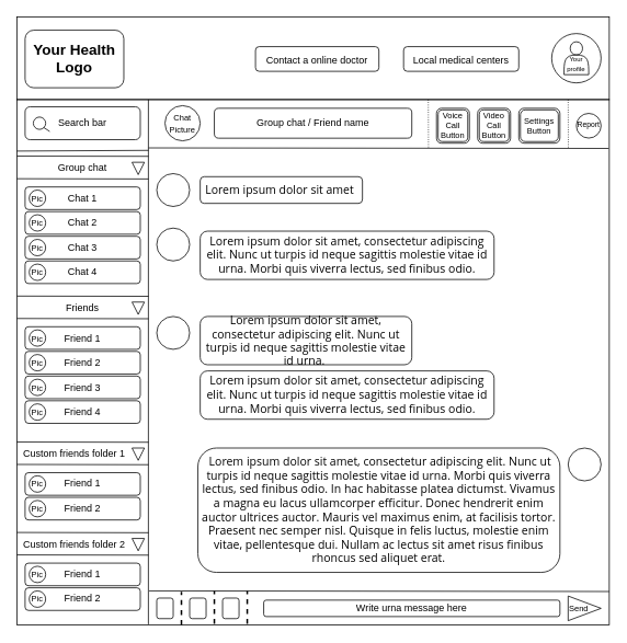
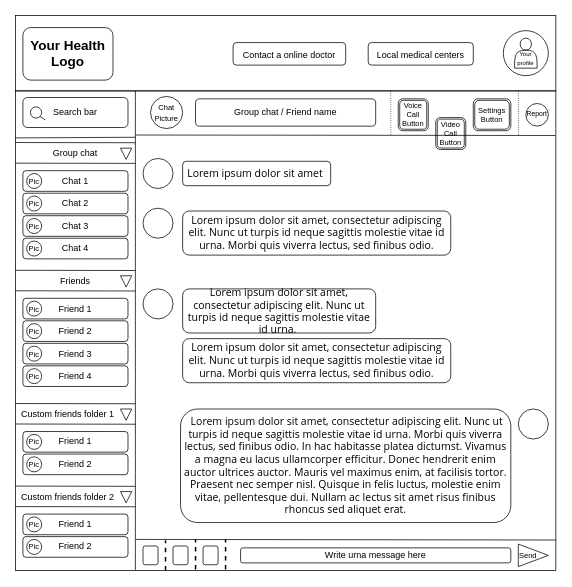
  <mxCell id="0" />
  <mxCell id="1" parent="0" />
  <mxCell id="2" value="" style="rounded=0;whiteSpace=wrap;html=1;fillColor=none;" parent="1" vertex="1"><mxGeometry x="20" y="120.62" width="720" height="638.75" as="geometry" /></mxCell>
  <mxCell id="3" value="" style="endArrow=none;html=1;rounded=0;entryX=0.222;entryY=0;entryDx=0;entryDy=0;entryPerimeter=0;exitX=0.222;exitY=0.999;exitDx=0;exitDy=0;exitPerimeter=0;" parent="1" source="2" target="2" edge="1"><mxGeometry width="50" height="50" relative="1" as="geometry"><mxPoint x="250" y="489.37" as="sourcePoint" /><mxPoint x="300" y="439.37" as="targetPoint" /></mxGeometry></mxCell>
  <mxCell id="4" value="" style="endArrow=none;html=1;rounded=0;exitX=0;exitY=0.098;exitDx=0;exitDy=0;exitPerimeter=0;" parent="1" source="2" edge="1"><mxGeometry width="50" height="50" relative="1" as="geometry"><mxPoint x="250" y="489.37" as="sourcePoint" /><mxPoint x="180" y="182.37" as="targetPoint" /></mxGeometry></mxCell>
  <mxCell id="5" value="Search bar" style="rounded=1;whiteSpace=wrap;html=1;fillColor=none;" parent="1" vertex="1"><mxGeometry x="30" y="129.37" width="140" height="40" as="geometry" /></mxCell>
  <mxCell id="6" value="" style="ellipse;whiteSpace=wrap;html=1;aspect=fixed;fillColor=none;" parent="1" vertex="1"><mxGeometry x="40" y="141.87" width="15" height="15" as="geometry" /></mxCell>
  <mxCell id="7" value="" style="endArrow=none;html=1;rounded=0;entryX=1;entryY=1;entryDx=0;entryDy=0;exitX=0.214;exitY=0.75;exitDx=0;exitDy=0;exitPerimeter=0;" parent="1" source="5" target="6" edge="1"><mxGeometry width="50" height="50" relative="1" as="geometry"><mxPoint x="60" y="159.37" as="sourcePoint" /><mxPoint x="300" y="439.37" as="targetPoint" /></mxGeometry></mxCell>
  <mxCell id="8" value="" style="endArrow=none;html=1;rounded=0;exitX=0;exitY=0.098;exitDx=0;exitDy=0;exitPerimeter=0;" parent="1" edge="1"><mxGeometry width="50" height="50" relative="1" as="geometry"><mxPoint x="20" y="359.59" as="sourcePoint" /><mxPoint x="180" y="359.87" as="targetPoint" /></mxGeometry></mxCell>
  <mxCell id="9" value="" style="endArrow=none;html=1;rounded=0;exitX=0;exitY=0.098;exitDx=0;exitDy=0;exitPerimeter=0;" parent="1" edge="1"><mxGeometry width="50" height="50" relative="1" as="geometry"><mxPoint x="20" y="386.87" as="sourcePoint" /><mxPoint x="180" y="387.15" as="targetPoint" /></mxGeometry></mxCell>
  <mxCell id="10" value="" style="triangle;whiteSpace=wrap;html=1;fillColor=none;rotation=90;" parent="1" vertex="1"><mxGeometry x="160" y="366.87" width="15" height="15" as="geometry" /></mxCell>
  <mxCell id="11" value="Friends" style="rounded=0;whiteSpace=wrap;html=1;fillColor=none;strokeColor=none;" parent="1" vertex="1"><mxGeometry x="70" y="359.37" width="60" height="30" as="geometry" /></mxCell>
  <mxCell id="12" value="Friend 1" style="rounded=1;whiteSpace=wrap;html=1;fillColor=none;" parent="1" vertex="1"><mxGeometry x="30" y="396.87" width="140" height="27.5" as="geometry" /></mxCell>
  <mxCell id="13" value="Friend 2" style="rounded=1;whiteSpace=wrap;html=1;fillColor=none;" parent="1" vertex="1"><mxGeometry x="30" y="426.87" width="140" height="27.5" as="geometry" /></mxCell>
  <mxCell id="14" value="Friend 3" style="rounded=1;whiteSpace=wrap;html=1;fillColor=none;" parent="1" vertex="1"><mxGeometry x="30" y="456.87" width="140" height="27.5" as="geometry" /></mxCell>
  <mxCell id="15" value="Friend 4" style="rounded=1;whiteSpace=wrap;html=1;fillColor=none;" parent="1" vertex="1"><mxGeometry x="30" y="486.87" width="140" height="27.5" as="geometry" /></mxCell>
  <mxCell id="16" value="" style="endArrow=none;html=1;rounded=0;exitX=0;exitY=0.098;exitDx=0;exitDy=0;exitPerimeter=0;" parent="1" edge="1"><mxGeometry width="50" height="50" relative="1" as="geometry"><mxPoint x="20" y="537.09" as="sourcePoint" /><mxPoint x="180" y="537.37" as="targetPoint" /></mxGeometry></mxCell>
  <mxCell id="17" value="" style="endArrow=none;html=1;rounded=0;exitX=0;exitY=0.098;exitDx=0;exitDy=0;exitPerimeter=0;" parent="1" edge="1"><mxGeometry width="50" height="50" relative="1" as="geometry"><mxPoint x="20" y="564.37" as="sourcePoint" /><mxPoint x="180" y="564.65" as="targetPoint" /></mxGeometry></mxCell>
  <mxCell id="18" value="" style="triangle;whiteSpace=wrap;html=1;fillColor=none;rotation=90;" parent="1" vertex="1"><mxGeometry x="160" y="544.37" width="15" height="15" as="geometry" /></mxCell>
  <mxCell id="19" value="Custom friends folder 1" style="rounded=0;whiteSpace=wrap;html=1;fillColor=none;strokeColor=none;" parent="1" vertex="1"><mxGeometry x="20" y="536.87" width="140" height="30" as="geometry" /></mxCell>
  <mxCell id="20" value="Friend 1" style="rounded=1;whiteSpace=wrap;html=1;fillColor=none;" parent="1" vertex="1"><mxGeometry x="30" y="574.37" width="140" height="27.5" as="geometry" /></mxCell>
  <mxCell id="21" value="Friend 2" style="rounded=1;whiteSpace=wrap;html=1;fillColor=none;" parent="1" vertex="1"><mxGeometry x="30" y="604.37" width="140" height="27.5" as="geometry" /></mxCell>
  <mxCell id="22" value="" style="endArrow=none;html=1;rounded=0;exitX=0;exitY=0.098;exitDx=0;exitDy=0;exitPerimeter=0;" parent="1" edge="1"><mxGeometry width="50" height="50" relative="1" as="geometry"><mxPoint x="20" y="647.09" as="sourcePoint" /><mxPoint x="180" y="647.37" as="targetPoint" /></mxGeometry></mxCell>
  <mxCell id="23" value="" style="endArrow=none;html=1;rounded=0;exitX=0;exitY=0.098;exitDx=0;exitDy=0;exitPerimeter=0;" parent="1" edge="1"><mxGeometry width="50" height="50" relative="1" as="geometry"><mxPoint x="20" y="674.37" as="sourcePoint" /><mxPoint x="180" y="674.65" as="targetPoint" /></mxGeometry></mxCell>
  <mxCell id="24" value="" style="triangle;whiteSpace=wrap;html=1;fillColor=none;rotation=90;" parent="1" vertex="1"><mxGeometry x="160" y="654.37" width="15" height="15" as="geometry" /></mxCell>
  <mxCell id="25" value="Custom friends folder 2" style="rounded=0;whiteSpace=wrap;html=1;fillColor=none;strokeColor=none;" parent="1" vertex="1"><mxGeometry x="20" y="646.87" width="140" height="30" as="geometry" /></mxCell>
  <mxCell id="26" value="Friend 1" style="rounded=1;whiteSpace=wrap;html=1;fillColor=none;" parent="1" vertex="1"><mxGeometry x="30" y="684.37" width="140" height="27.5" as="geometry" /></mxCell>
  <mxCell id="27" value="Friend 2" style="rounded=1;whiteSpace=wrap;html=1;fillColor=none;" parent="1" vertex="1"><mxGeometry x="30" y="714.37" width="140" height="27.5" as="geometry" /></mxCell>
  <mxCell id="28" value="" style="endArrow=none;html=1;rounded=0;exitX=0;exitY=0.098;exitDx=0;exitDy=0;exitPerimeter=0;" parent="1" edge="1"><mxGeometry width="50" height="50" relative="1" as="geometry"><mxPoint x="20" y="216.87" as="sourcePoint" /><mxPoint x="180" y="217.15" as="targetPoint" /></mxGeometry></mxCell>
  <mxCell id="29" value="" style="triangle;whiteSpace=wrap;html=1;fillColor=none;rotation=90;" parent="1" vertex="1"><mxGeometry x="160" y="196.87" width="15" height="15" as="geometry" /></mxCell>
  <mxCell id="30" value="Chat 1" style="rounded=1;whiteSpace=wrap;html=1;fillColor=none;" parent="1" vertex="1"><mxGeometry x="30" y="226.87" width="140" height="27.5" as="geometry" /></mxCell>
  <mxCell id="31" value="Chat 2" style="rounded=1;whiteSpace=wrap;html=1;fillColor=none;" parent="1" vertex="1"><mxGeometry x="30" y="256.87" width="140" height="27.5" as="geometry" /></mxCell>
  <mxCell id="32" value="Chat 3" style="rounded=1;whiteSpace=wrap;html=1;fillColor=none;" parent="1" vertex="1"><mxGeometry x="30" y="286.87" width="140" height="27.5" as="geometry" /></mxCell>
  <mxCell id="33" value="Chat 4" style="rounded=1;whiteSpace=wrap;html=1;fillColor=none;" parent="1" vertex="1"><mxGeometry x="30" y="316.87" width="140" height="27.5" as="geometry" /></mxCell>
  <mxCell id="34" value="Group chat" style="rounded=0;whiteSpace=wrap;html=1;fillColor=none;strokeColor=none;" parent="1" vertex="1"><mxGeometry x="45" y="189.37" width="110" height="30" as="geometry" /></mxCell>
  <mxCell id="35" value="" style="endArrow=none;html=1;rounded=0;exitX=0;exitY=0.098;exitDx=0;exitDy=0;exitPerimeter=0;" parent="1" edge="1"><mxGeometry width="50" height="50" relative="1" as="geometry"><mxPoint x="20" y="189.37" as="sourcePoint" /><mxPoint x="180" y="189.65" as="targetPoint" /></mxGeometry></mxCell>
  <mxCell id="36" value="" style="endArrow=none;html=1;rounded=0;entryX=0.999;entryY=0.093;entryDx=0;entryDy=0;entryPerimeter=0;" parent="1" target="2" edge="1"><mxGeometry width="50" height="50" relative="1" as="geometry"><mxPoint x="180" y="179.37" as="sourcePoint" /><mxPoint x="230" y="129.37" as="targetPoint" /></mxGeometry></mxCell>
  <mxCell id="37" value="Group chat / Friend name" style="rounded=1;whiteSpace=wrap;html=1;fillColor=none;" parent="1" vertex="1"><mxGeometry x="260" y="131.17" width="240" height="36.41" as="geometry" /></mxCell>
  <mxCell id="38" value="&lt;font&gt;&lt;font style=&quot;font-size: 10px&quot;&gt;Chat Picture&lt;/font&gt;&lt;br&gt;&lt;/font&gt;" style="ellipse;whiteSpace=wrap;html=1;aspect=fixed;fillColor=none;" parent="1" vertex="1"><mxGeometry x="200" y="127.97" width="42.82" height="42.82" as="geometry" /></mxCell>
  <mxCell id="39" value="" style="endArrow=none;html=1;rounded=0;fontSize=10;entryX=0.583;entryY=0;entryDx=0;entryDy=0;entryPerimeter=0;dashed=1;dashPattern=1 2;" parent="1" edge="1"><mxGeometry width="50" height="50" relative="1" as="geometry"><mxPoint x="520.24" y="178.74" as="sourcePoint" /><mxPoint x="520" y="119.99" as="targetPoint" /></mxGeometry></mxCell>
  <mxCell id="40" value="Pic" style="ellipse;whiteSpace=wrap;html=1;aspect=fixed;fontSize=10;fillColor=none;" parent="1" vertex="1"><mxGeometry x="35" y="230.62" width="20" height="20" as="geometry" /></mxCell>
  <mxCell id="41" value="Pic" style="ellipse;whiteSpace=wrap;html=1;aspect=fixed;fontSize=10;fillColor=none;" parent="1" vertex="1"><mxGeometry x="35" y="260.62" width="20" height="20" as="geometry" /></mxCell>
  <mxCell id="42" value="Pic" style="ellipse;whiteSpace=wrap;html=1;aspect=fixed;fontSize=10;fillColor=none;" parent="1" vertex="1"><mxGeometry x="35" y="290.62" width="20" height="20" as="geometry" /></mxCell>
  <mxCell id="43" value="Pic" style="ellipse;whiteSpace=wrap;html=1;aspect=fixed;fontSize=10;fillColor=none;" parent="1" vertex="1"><mxGeometry x="35" y="320.62" width="20" height="20" as="geometry" /></mxCell>
  <mxCell id="44" value="Pic" style="ellipse;whiteSpace=wrap;html=1;aspect=fixed;fontSize=10;fillColor=none;" parent="1" vertex="1"><mxGeometry x="35" y="400.62" width="20" height="20" as="geometry" /></mxCell>
  <mxCell id="45" value="Pic" style="ellipse;whiteSpace=wrap;html=1;aspect=fixed;fontSize=10;fillColor=none;" parent="1" vertex="1"><mxGeometry x="35" y="430.62" width="20" height="20" as="geometry" /></mxCell>
  <mxCell id="46" value="Pic" style="ellipse;whiteSpace=wrap;html=1;aspect=fixed;fontSize=10;fillColor=none;" parent="1" vertex="1"><mxGeometry x="35" y="460.62" width="20" height="20" as="geometry" /></mxCell>
  <mxCell id="47" value="Pic" style="ellipse;whiteSpace=wrap;html=1;aspect=fixed;fontSize=10;fillColor=none;" parent="1" vertex="1"><mxGeometry x="35" y="490.62" width="20" height="20" as="geometry" /></mxCell>
  <mxCell id="48" value="Pic" style="ellipse;whiteSpace=wrap;html=1;aspect=fixed;fontSize=10;fillColor=none;" parent="1" vertex="1"><mxGeometry x="35" y="578.12" width="20" height="20" as="geometry" /></mxCell>
  <mxCell id="49" value="Pic" style="ellipse;whiteSpace=wrap;html=1;aspect=fixed;fontSize=10;fillColor=none;" parent="1" vertex="1"><mxGeometry x="35" y="608.12" width="20" height="20" as="geometry" /></mxCell>
  <mxCell id="50" value="Pic" style="ellipse;whiteSpace=wrap;html=1;aspect=fixed;fontSize=10;fillColor=none;" parent="1" vertex="1"><mxGeometry x="35" y="688.12" width="20" height="20" as="geometry" /></mxCell>
  <mxCell id="51" value="Pic" style="ellipse;whiteSpace=wrap;html=1;aspect=fixed;fontSize=10;fillColor=none;" parent="1" vertex="1"><mxGeometry x="35" y="718.12" width="20" height="20" as="geometry" /></mxCell>
  <mxCell id="52" value="Voice Call&lt;br&gt;Button&lt;br&gt;" style="shape=ext;double=1;rounded=1;whiteSpace=wrap;html=1;fontSize=10;fillColor=none;" parent="1" vertex="1"><mxGeometry x="530" y="131.17" width="40" height="42.49" as="geometry" /></mxCell>
- <mxCell id="53" value="Video&lt;br&gt;Call&lt;br&gt;Button" style="shape=ext;double=1;rounded=1;whiteSpace=wrap;html=1;fontSize=10;fillColor=none;" parent="1" vertex="1"><mxGeometry x="580" y="131.17" width="40" height="42.49" as="geometry" /></mxCell>
+ <mxCell id="53" value="Video&lt;br&gt;Call&lt;br&gt;Button" style="shape=ext;double=1;rounded=1;whiteSpace=wrap;html=1;fontSize=10;fillColor=none;" parent="1" vertex="1"><mxGeometry x="580" y="156.17" width="40" height="42.49" as="geometry" /></mxCell>
  <mxCell id="54" value="Settings&lt;br&gt;Button" style="shape=ext;double=1;rounded=1;whiteSpace=wrap;html=1;fontSize=10;fillColor=none;" parent="1" vertex="1"><mxGeometry x="630" y="131.17" width="50" height="42.49" as="geometry" /></mxCell>
  <mxCell id="55" value="" style="endArrow=none;html=1;rounded=0;entryX=0.999;entryY=0.093;entryDx=0;entryDy=0;entryPerimeter=0;" parent="1" edge="1"><mxGeometry width="50" height="50" relative="1" as="geometry"><mxPoint x="180.72" y="718.12" as="sourcePoint" /><mxPoint x="740" y="718.89" as="targetPoint" /></mxGeometry></mxCell>
  <mxCell id="56" value="&lt;font style=&quot;font-size: 12px&quot;&gt;Write urna message here&lt;/font&gt;" style="rounded=1;whiteSpace=wrap;html=1;fontSize=10;fillColor=none;" parent="1" vertex="1"><mxGeometry x="320" y="729.37" width="360" height="20" as="geometry" /></mxCell>
  <mxCell id="57" value="Send&amp;nbsp; &amp;nbsp; &amp;nbsp;" style="triangle;whiteSpace=wrap;html=1;fontSize=10;fillColor=none;" parent="1" vertex="1"><mxGeometry x="690" y="724.37" width="40" height="30" as="geometry" /></mxCell>
  <mxCell id="58" value="" style="ellipse;whiteSpace=wrap;html=1;aspect=fixed;fontSize=8;fillColor=none;" parent="1" vertex="1"><mxGeometry x="690" y="544.37" width="40" height="40" as="geometry" /></mxCell>
  <mxCell id="59" value="&lt;span style=&quot;font-family: &amp;#34;open sans&amp;#34; , &amp;#34;arial&amp;#34; , sans-serif ; font-size: 14px ; text-align: justify&quot;&gt;&lt;br&gt;&amp;nbsp;Lorem ipsum dolor sit amet, consectetur adipiscing elit. Nunc ut turpis id neque sagittis molestie vitae id urna. Morbi quis viverra lectus, sed finibus odio. In hac habitasse platea dictumst. Vivamus a magna eu lacus ullamcorper efficitur. Donec hendrerit enim auctor ultrices auctor.&lt;/span&gt;&lt;span style=&quot;font-family: &amp;#34;open sans&amp;#34; , &amp;#34;arial&amp;#34; , sans-serif ; font-size: 14px ; text-align: justify&quot;&gt;&amp;nbsp;Mauris vel maximus enim, at facilisis tortor. Praesent nec semper nisl. Quisque in felis luctus, molestie enim vitae, pellentesque dui. Nullam ac lectus sit amet risus finibus rhoncus sed aliquet erat.&lt;/span&gt;&lt;span style=&quot;font-family: &amp;#34;open sans&amp;#34; , &amp;#34;arial&amp;#34; , sans-serif ; font-size: 14px ; text-align: justify&quot;&gt;&lt;br&gt;&amp;nbsp;&lt;/span&gt;" style="rounded=1;whiteSpace=wrap;html=1;fontSize=8;fillColor=none;" parent="1" vertex="1"><mxGeometry x="240" y="544.37" width="440" height="151.25" as="geometry" /></mxCell>
  <mxCell id="60" value="" style="ellipse;whiteSpace=wrap;html=1;aspect=fixed;fontSize=8;fillColor=none;" parent="1" vertex="1"><mxGeometry x="190" y="384.37" width="40" height="40" as="geometry" /></mxCell>
  <mxCell id="61" value="" style="ellipse;whiteSpace=wrap;html=1;aspect=fixed;fontSize=8;fillColor=none;" parent="1" vertex="1"><mxGeometry x="190" y="210.62" width="40" height="40" as="geometry" /></mxCell>
  <mxCell id="62" value="&lt;span style=&quot;font-family: &amp;#34;open sans&amp;#34; , &amp;#34;arial&amp;#34; , sans-serif ; font-size: 14px ; text-align: justify&quot;&gt;Lorem ipsum dolor sit amet&amp;nbsp;&lt;/span&gt;" style="rounded=1;whiteSpace=wrap;html=1;fontSize=12;fillColor=none;" parent="1" vertex="1"><mxGeometry x="242.82" y="214.37" width="197.18" height="32.5" as="geometry" /></mxCell>
  <mxCell id="63" value="" style="ellipse;whiteSpace=wrap;html=1;aspect=fixed;fontSize=8;fillColor=none;" parent="1" vertex="1"><mxGeometry x="190" y="276.87" width="40" height="40" as="geometry" /></mxCell>
  <mxCell id="64" value="&lt;span style=&quot;font-family: &amp;#34;open sans&amp;#34; , &amp;#34;arial&amp;#34; , sans-serif ; font-size: 14px ; text-align: justify&quot;&gt;Lorem ipsum dolor sit amet, consectetur adipiscing elit. Nunc ut turpis id neque sagittis molestie vitae id urna. Morbi quis viverra lectus, sed finibus odio.&lt;/span&gt;" style="rounded=1;whiteSpace=wrap;html=1;fontSize=12;fillColor=none;" parent="1" vertex="1"><mxGeometry x="242.82" y="280.62" width="357.18" height="58.75" as="geometry" /></mxCell>
  <mxCell id="65" value="&lt;span style=&quot;font-family: &amp;#34;open sans&amp;#34; , &amp;#34;arial&amp;#34; , sans-serif ; font-size: 14px ; text-align: justify&quot;&gt;Lorem ipsum dolor sit amet, consectetur adipiscing elit. Nunc ut turpis id neque sagittis molestie vitae id urna.&amp;nbsp;&lt;/span&gt;" style="rounded=1;whiteSpace=wrap;html=1;fontSize=12;fillColor=none;" parent="1" vertex="1"><mxGeometry x="242.82" y="384.37" width="257.18" height="58.75" as="geometry" /></mxCell>
  <mxCell id="66" value="&lt;span style=&quot;font-family: &amp;#34;open sans&amp;#34; , &amp;#34;arial&amp;#34; , sans-serif ; font-size: 14px ; text-align: justify&quot;&gt;Lorem ipsum dolor sit amet, consectetur adipiscing elit. Nunc ut turpis id neque sagittis molestie vitae id urna. Morbi quis viverra lectus, sed finibus odio.&lt;/span&gt;" style="rounded=1;whiteSpace=wrap;html=1;fontSize=12;fillColor=none;" parent="1" vertex="1"><mxGeometry x="242.82" y="450.62" width="357.18" height="58.75" as="geometry" /></mxCell>
  <mxCell id="67" value="" style="endArrow=none;dashed=1;html=1;strokeWidth=2;rounded=0;fontSize=12;" parent="1" edge="1"><mxGeometry width="50" height="50" relative="1" as="geometry"><mxPoint x="220" y="759.37" as="sourcePoint" /><mxPoint x="220" y="719.37" as="targetPoint" /></mxGeometry></mxCell>
  <mxCell id="68" value="" style="endArrow=none;dashed=1;html=1;strokeWidth=2;rounded=0;fontSize=12;" parent="1" edge="1"><mxGeometry width="50" height="50" relative="1" as="geometry"><mxPoint x="260" y="758.12" as="sourcePoint" /><mxPoint x="260" y="718.12" as="targetPoint" /></mxGeometry></mxCell>
  <mxCell id="69" value="" style="endArrow=none;dashed=1;html=1;strokeWidth=2;rounded=0;fontSize=12;" parent="1" edge="1"><mxGeometry width="50" height="50" relative="1" as="geometry"><mxPoint x="300" y="758.12" as="sourcePoint" /><mxPoint x="300" y="718.12" as="targetPoint" /></mxGeometry></mxCell>
  <mxCell id="70" value="" style="rounded=1;whiteSpace=wrap;html=1;fontSize=12;fillColor=none;" parent="1" vertex="1"><mxGeometry x="190" y="726.87" width="20" height="25" as="geometry" /></mxCell>
  <mxCell id="71" value="" style="rounded=1;whiteSpace=wrap;html=1;fontSize=12;fillColor=none;" parent="1" vertex="1"><mxGeometry x="230" y="726.87" width="20" height="25" as="geometry" /></mxCell>
  <mxCell id="72" value="" style="rounded=1;whiteSpace=wrap;html=1;fontSize=12;fillColor=none;" parent="1" vertex="1"><mxGeometry x="270" y="726.87" width="20" height="25" as="geometry" /></mxCell>
  <mxCell id="73" value="" style="shape=actor;whiteSpace=wrap;html=1;fontSize=10;fillColor=none;" parent="1" vertex="1"><mxGeometry x="685" y="50.31" width="30" height="40" as="geometry" /></mxCell>
  <mxCell id="74" value="&lt;font style=&quot;font-size: 8px&quot;&gt;&lt;br&gt;Your&lt;br&gt;profile&lt;/font&gt;" style="ellipse;whiteSpace=wrap;html=1;aspect=fixed;fontSize=10;fillColor=none;" parent="1" vertex="1"><mxGeometry x="670" y="40.31" width="60" height="60" as="geometry" /></mxCell>
  <mxCell id="75" value="&lt;font style=&quot;font-size: 18px&quot;&gt;&lt;b&gt;Your Health&lt;br&gt;Logo&lt;/b&gt;&lt;/font&gt;" style="rounded=1;whiteSpace=wrap;html=1;fontSize=14;fillColor=none;" parent="1" vertex="1"><mxGeometry x="30" y="36.24" width="120" height="70" as="geometry" /></mxCell>
  <mxCell id="76" value="&lt;font style=&quot;font-size: 12px&quot;&gt;Local medical centers&lt;/font&gt;" style="rounded=1;whiteSpace=wrap;html=1;fontSize=18;fillColor=none;" parent="1" vertex="1"><mxGeometry x="490" y="56.24" width="140" height="30" as="geometry" /></mxCell>
  <mxCell id="77" value="&lt;font style=&quot;font-size: 12px&quot;&gt;Contact a online doctor&lt;/font&gt;" style="rounded=1;whiteSpace=wrap;html=1;fontSize=18;fillColor=none;" parent="1" vertex="1"><mxGeometry x="310" y="56.24" width="150" height="30" as="geometry" /></mxCell>
  <mxCell id="78" value="" style="rounded=0;whiteSpace=wrap;html=1;fillColor=none;" parent="1" vertex="1"><mxGeometry x="20" y="20" width="720" height="100.62" as="geometry" /></mxCell>
  <mxCell id="79" value="&lt;font style=&quot;font-size: 9px&quot;&gt;Report&lt;/font&gt;" style="ellipse;whiteSpace=wrap;html=1;aspect=fixed;fontSize=6;" vertex="1" parent="1"><mxGeometry x="700" y="137.42" width="30" height="30" as="geometry" /></mxCell>
  <mxCell id="80" value="" style="endArrow=none;html=1;rounded=0;fontSize=10;entryX=0.583;entryY=0;entryDx=0;entryDy=0;entryPerimeter=0;dashed=1;dashPattern=1 2;" edge="1" parent="1"><mxGeometry width="50" height="50" relative="1" as="geometry"><mxPoint x="690.24" y="178.74" as="sourcePoint" /><mxPoint x="690" y="119.99" as="targetPoint" /></mxGeometry></mxCell>
